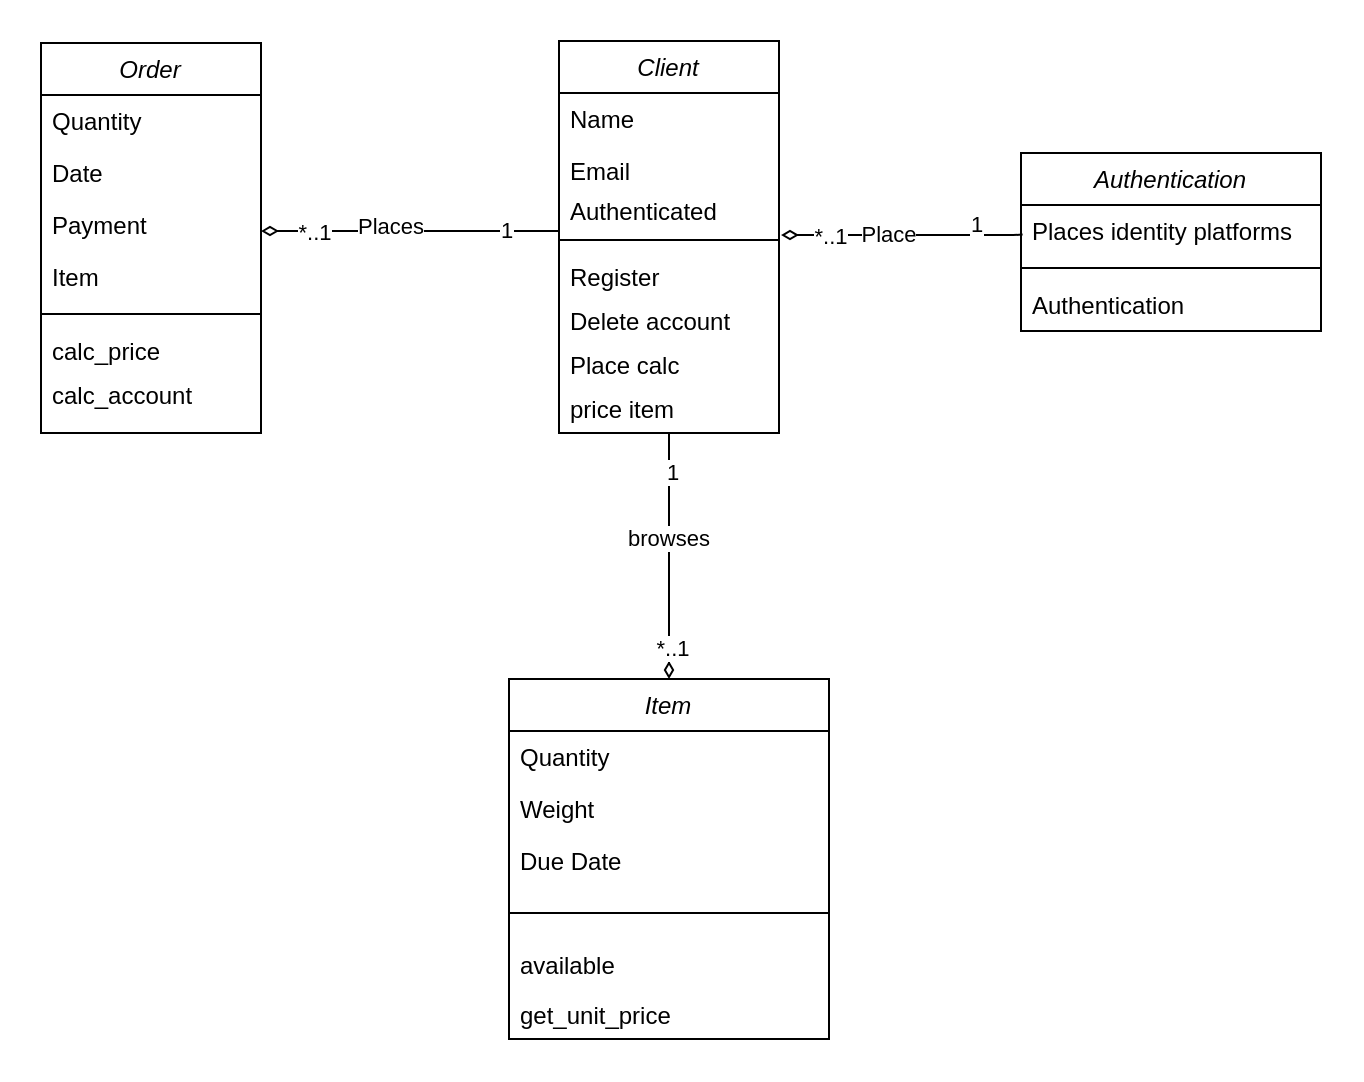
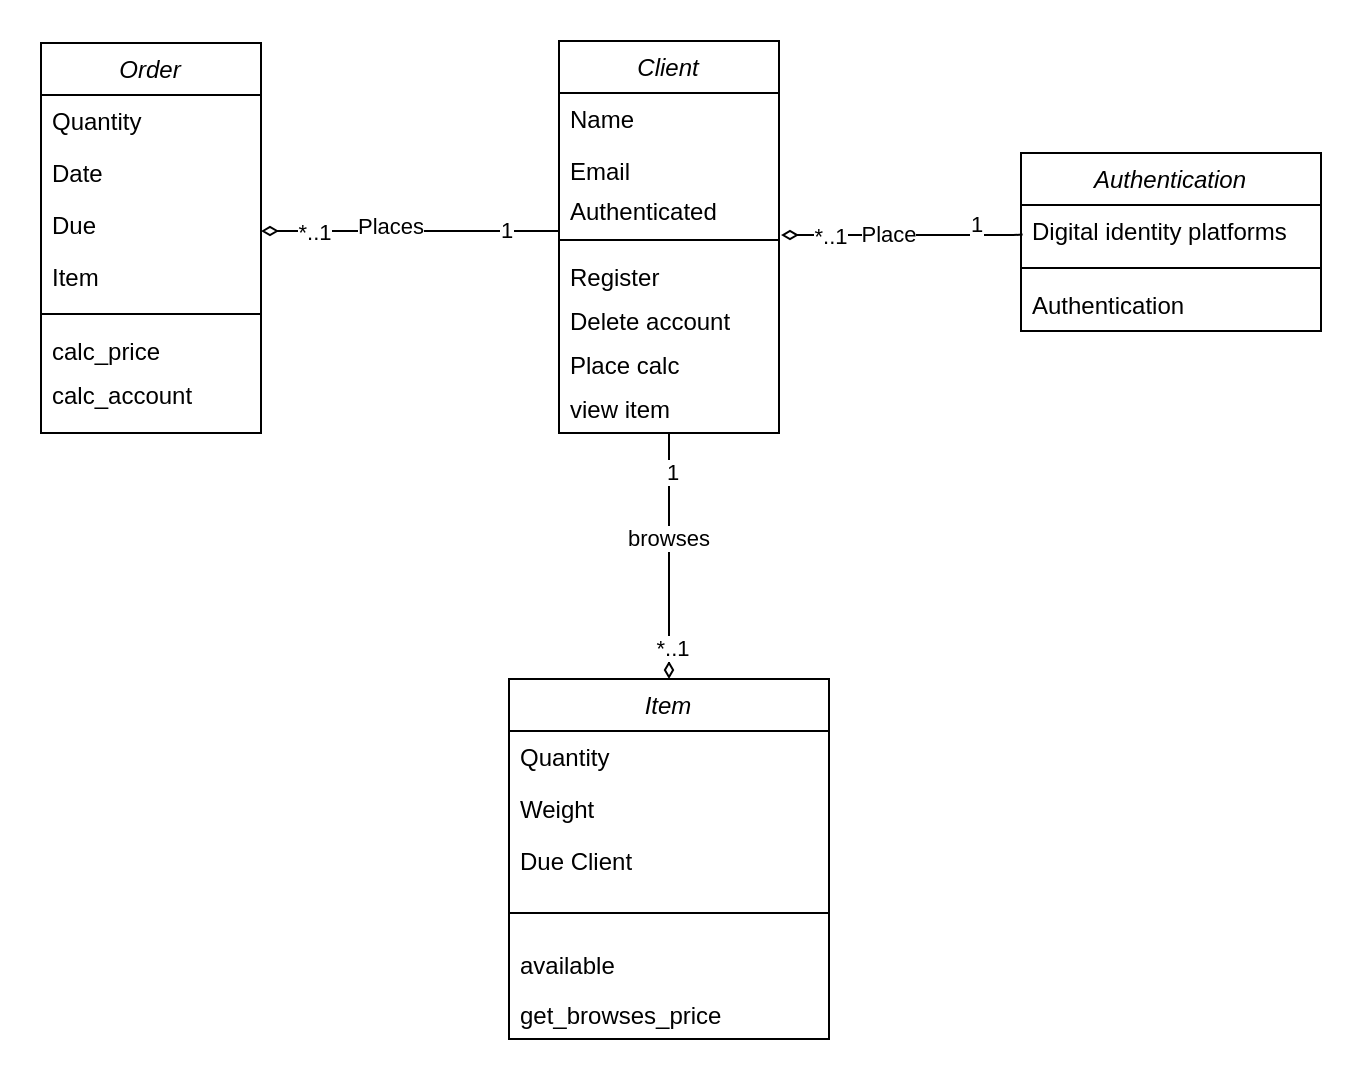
  <mxCell id="0" />
  <mxCell id="1" parent="0" />
  <mxCell id="2" value="Item" style="swimlane;fontStyle=2;align=center;verticalAlign=top;childLayout=stackLayout;horizontal=1;startSize=26;horizontalStack=0;resizeParent=1;resizeLast=0;collapsible=1;marginBottom=0;rounded=0;shadow=0;strokeWidth=1;" parent="1" vertex="1"><mxGeometry x="254" y="339" width="160" height="180" as="geometry"><mxRectangle x="230" y="140" width="160" height="26" as="alternateBounds" /></mxGeometry></mxCell>
  <mxCell id="3" value="Quantity" style="text;align=left;verticalAlign=top;spacingLeft=4;spacingRight=4;overflow=hidden;rotatable=0;points=[[0,0.5],[1,0.5]];portConstraint=eastwest;rounded=0;shadow=0;html=0;" parent="2" vertex="1"><mxGeometry y="26" width="160" height="26" as="geometry" /></mxCell>
  <mxCell id="4" value="Weight" style="text;align=left;verticalAlign=top;spacingLeft=4;spacingRight=4;overflow=hidden;rotatable=0;points=[[0,0.5],[1,0.5]];portConstraint=eastwest;rounded=0;shadow=0;html=0;" parent="2" vertex="1"><mxGeometry y="52" width="160" height="26" as="geometry" /></mxCell>
- <mxCell id="5" value="Due Date" style="text;align=left;verticalAlign=top;spacingLeft=4;spacingRight=4;overflow=hidden;rotatable=0;points=[[0,0.5],[1,0.5]];portConstraint=eastwest;rounded=0;shadow=0;html=0;" parent="2" vertex="1"><mxGeometry y="78" width="160" height="26" as="geometry" /></mxCell>
+ <mxCell id="5" value="Due Client" style="text;align=left;verticalAlign=top;spacingLeft=4;spacingRight=4;overflow=hidden;rotatable=0;points=[[0,0.5],[1,0.5]];portConstraint=eastwest;rounded=0;shadow=0;html=0;" parent="2" vertex="1"><mxGeometry y="78" width="160" height="26" as="geometry" /></mxCell>
  <mxCell id="6" value="" style="line;html=1;strokeWidth=1;align=left;verticalAlign=middle;spacingTop=-1;spacingLeft=3;spacingRight=3;rotatable=0;labelPosition=right;points=[];portConstraint=eastwest;" parent="2" vertex="1"><mxGeometry y="104" width="160" height="26" as="geometry" /></mxCell>
  <mxCell id="7" value="available" style="text;align=left;verticalAlign=top;spacingLeft=4;spacingRight=4;overflow=hidden;rotatable=0;points=[[0,0.5],[1,0.5]];portConstraint=eastwest;" parent="2" vertex="1"><mxGeometry y="130" width="160" height="25" as="geometry" /></mxCell>
- <mxCell id="8" value="get_unit_price" style="text;align=left;verticalAlign=top;spacingLeft=4;spacingRight=4;overflow=hidden;rotatable=0;points=[[0,0.5],[1,0.5]];portConstraint=eastwest;" parent="2" vertex="1"><mxGeometry y="155" width="160" height="25" as="geometry" /></mxCell>
+ <mxCell id="8" value="get_browses_price" style="text;align=left;verticalAlign=top;spacingLeft=4;spacingRight=4;overflow=hidden;rotatable=0;points=[[0,0.5],[1,0.5]];portConstraint=eastwest;" parent="2" vertex="1"><mxGeometry y="155" width="160" height="25" as="geometry" /></mxCell>
  <mxCell id="9" value="Order" style="swimlane;fontStyle=2;align=center;verticalAlign=top;childLayout=stackLayout;horizontal=1;startSize=26;horizontalStack=0;resizeParent=1;resizeLast=0;collapsible=1;marginBottom=0;rounded=0;shadow=0;strokeWidth=1;" parent="1" vertex="1"><mxGeometry x="20" y="21" width="110" height="195" as="geometry"><mxRectangle x="230" y="140" width="160" height="26" as="alternateBounds" /></mxGeometry></mxCell>
  <mxCell id="10" value="Quantity" style="text;align=left;verticalAlign=top;spacingLeft=4;spacingRight=4;overflow=hidden;rotatable=0;points=[[0,0.5],[1,0.5]];portConstraint=eastwest;rounded=0;shadow=0;html=0;" parent="9" vertex="1"><mxGeometry y="26" width="110" height="26" as="geometry" /></mxCell>
  <mxCell id="11" value="Date" style="text;align=left;verticalAlign=top;spacingLeft=4;spacingRight=4;overflow=hidden;rotatable=0;points=[[0,0.5],[1,0.5]];portConstraint=eastwest;" parent="9" vertex="1"><mxGeometry y="52" width="110" height="26" as="geometry" /></mxCell>
- <mxCell id="12" value="Payment" style="text;align=left;verticalAlign=top;spacingLeft=4;spacingRight=4;overflow=hidden;rotatable=0;points=[[0,0.5],[1,0.5]];portConstraint=eastwest;rounded=0;shadow=0;html=0;" parent="9" vertex="1"><mxGeometry y="78" width="110" height="26" as="geometry" /></mxCell>
+ <mxCell id="12" value="Due" style="text;align=left;verticalAlign=top;spacingLeft=4;spacingRight=4;overflow=hidden;rotatable=0;points=[[0,0.5],[1,0.5]];portConstraint=eastwest;rounded=0;shadow=0;html=0;" parent="9" vertex="1"><mxGeometry y="78" width="110" height="26" as="geometry" /></mxCell>
  <mxCell id="13" value="Item" style="text;align=left;verticalAlign=top;spacingLeft=4;spacingRight=4;overflow=hidden;rotatable=0;points=[[0,0.5],[1,0.5]];portConstraint=eastwest;rounded=0;shadow=0;html=0;" parent="9" vertex="1"><mxGeometry y="104" width="110" height="26" as="geometry" /></mxCell>
  <mxCell id="14" value="" style="line;html=1;strokeWidth=1;align=left;verticalAlign=middle;spacingTop=-1;spacingLeft=3;spacingRight=3;rotatable=0;labelPosition=right;points=[];portConstraint=eastwest;" parent="9" vertex="1"><mxGeometry y="130" width="110" height="11" as="geometry" /></mxCell>
  <mxCell id="15" value="calc_price" style="text;align=left;verticalAlign=top;spacingLeft=4;spacingRight=4;overflow=hidden;rotatable=0;points=[[0,0.5],[1,0.5]];portConstraint=eastwest;" parent="9" vertex="1"><mxGeometry y="141" width="110" height="22" as="geometry" /></mxCell>
  <mxCell id="16" value="calc_account" style="text;align=left;verticalAlign=top;spacingLeft=4;spacingRight=4;overflow=hidden;rotatable=0;points=[[0,0.5],[1,0.5]];portConstraint=eastwest;" parent="9" vertex="1"><mxGeometry y="163" width="110" height="25" as="geometry" /></mxCell>
  <mxCell id="17" style="edgeStyle=orthogonalEdgeStyle;rounded=0;orthogonalLoop=1;jettySize=auto;html=1;endArrow=diamondThin;endFill=0;" parent="1" source="21" target="2" edge="1"><mxGeometry relative="1" as="geometry"><mxPoint x="329" y="426" as="targetPoint" /><Array as="points" /></mxGeometry></mxCell>
  <mxCell id="18" value="1" style="edgeLabel;html=1;align=center;verticalAlign=middle;resizable=0;points=[];" parent="17" vertex="1" connectable="0"><mxGeometry x="-0.978" y="1" relative="1" as="geometry"><mxPoint y="18" as="offset" /></mxGeometry></mxCell>
  <mxCell id="19" value="*..1" style="edgeLabel;html=1;align=center;verticalAlign=middle;resizable=0;points=[];" parent="17" vertex="1" connectable="0"><mxGeometry x="0.941" y="1" relative="1" as="geometry"><mxPoint y="-12" as="offset" /></mxGeometry></mxCell>
  <mxCell id="20" value="browses" style="edgeLabel;html=1;align=center;verticalAlign=middle;resizable=0;points=[];" parent="17" vertex="1" connectable="0"><mxGeometry x="0.166" y="-1" relative="1" as="geometry"><mxPoint y="-20" as="offset" /></mxGeometry></mxCell>
  <mxCell id="21" value="Client" style="swimlane;fontStyle=2;align=center;verticalAlign=top;childLayout=stackLayout;horizontal=1;startSize=26;horizontalStack=0;resizeParent=1;resizeLast=0;collapsible=1;marginBottom=0;rounded=0;shadow=0;strokeWidth=1;" parent="1" vertex="1"><mxGeometry x="279" y="20" width="110" height="196" as="geometry"><mxRectangle x="230" y="140" width="160" height="26" as="alternateBounds" /></mxGeometry></mxCell>
  <mxCell id="22" value="Name" style="text;align=left;verticalAlign=top;spacingLeft=4;spacingRight=4;overflow=hidden;rotatable=0;points=[[0,0.5],[1,0.5]];portConstraint=eastwest;rounded=0;shadow=0;html=0;" parent="21" vertex="1"><mxGeometry y="26" width="110" height="26" as="geometry" /></mxCell>
  <mxCell id="23" value="Email" style="text;align=left;verticalAlign=top;spacingLeft=4;spacingRight=4;overflow=hidden;rotatable=0;points=[[0,0.5],[1,0.5]];portConstraint=eastwest;" parent="21" vertex="1"><mxGeometry y="52" width="110" height="20" as="geometry" /></mxCell>
  <mxCell id="24" value="Authenticated" style="text;align=left;verticalAlign=top;spacingLeft=4;spacingRight=4;overflow=hidden;rotatable=0;points=[[0,0.5],[1,0.5]];portConstraint=eastwest;" parent="21" vertex="1"><mxGeometry y="72" width="110" height="22" as="geometry" /></mxCell>
  <mxCell id="25" value="" style="line;html=1;strokeWidth=1;align=left;verticalAlign=middle;spacingTop=-1;spacingLeft=3;spacingRight=3;rotatable=0;labelPosition=right;points=[];portConstraint=eastwest;" parent="21" vertex="1"><mxGeometry y="94" width="110" height="11" as="geometry" /></mxCell>
  <mxCell id="26" value="Register" style="text;align=left;verticalAlign=top;spacingLeft=4;spacingRight=4;overflow=hidden;rotatable=0;points=[[0,0.5],[1,0.5]];portConstraint=eastwest;" parent="21" vertex="1"><mxGeometry y="105" width="110" height="22" as="geometry" /></mxCell>
  <mxCell id="27" value="Delete account" style="text;align=left;verticalAlign=top;spacingLeft=4;spacingRight=4;overflow=hidden;rotatable=0;points=[[0,0.5],[1,0.5]];portConstraint=eastwest;" parent="21" vertex="1"><mxGeometry y="127" width="110" height="22" as="geometry" /></mxCell>
  <mxCell id="28" value="Place calc" style="text;align=left;verticalAlign=top;spacingLeft=4;spacingRight=4;overflow=hidden;rotatable=0;points=[[0,0.5],[1,0.5]];portConstraint=eastwest;" parent="21" vertex="1"><mxGeometry y="149" width="110" height="22" as="geometry" /></mxCell>
- <mxCell id="29" value="price item" style="text;align=left;verticalAlign=top;spacingLeft=4;spacingRight=4;overflow=hidden;rotatable=0;points=[[0,0.5],[1,0.5]];portConstraint=eastwest;" parent="21" vertex="1"><mxGeometry y="171" width="110" height="22" as="geometry" /></mxCell>
+ <mxCell id="29" value="view item" style="text;align=left;verticalAlign=top;spacingLeft=4;spacingRight=4;overflow=hidden;rotatable=0;points=[[0,0.5],[1,0.5]];portConstraint=eastwest;" parent="21" vertex="1"><mxGeometry y="171" width="110" height="22" as="geometry" /></mxCell>
  <mxCell id="30" style="edgeStyle=orthogonalEdgeStyle;rounded=0;orthogonalLoop=1;jettySize=auto;html=1;startArrow=diamondThin;startFill=0;endArrow=none;endFill=0;exitX=1.016;exitY=0.527;exitDx=0;exitDy=0;exitPerimeter=0;" parent="1" edge="1"><mxGeometry relative="1" as="geometry"><Array as="points"><mxPoint x="279" y="115" /></Array><mxPoint x="130" y="114.862" as="sourcePoint" /><mxPoint x="279" y="115" as="targetPoint" /></mxGeometry></mxCell>
  <mxCell id="31" value="1" style="edgeLabel;html=1;align=center;verticalAlign=middle;resizable=0;points=[];" parent="30" vertex="1" connectable="0"><mxGeometry x="0.785" y="-1" relative="1" as="geometry"><mxPoint x="-11" y="-2" as="offset" /></mxGeometry></mxCell>
  <mxCell id="32" value="*..1" style="edgeLabel;html=1;align=center;verticalAlign=middle;resizable=0;points=[];" parent="30" vertex="1" connectable="0"><mxGeometry x="-0.809" y="-3" relative="1" as="geometry"><mxPoint x="12" y="-3" as="offset" /></mxGeometry></mxCell>
  <mxCell id="33" value="Places" style="edgeLabel;html=1;align=center;verticalAlign=middle;resizable=0;points=[];" parent="30" vertex="1" connectable="0"><mxGeometry x="0.2" y="1" relative="1" as="geometry"><mxPoint x="-25" y="-2" as="offset" /></mxGeometry></mxCell>
  <mxCell id="34" value="Authentication" style="swimlane;fontStyle=2;align=center;verticalAlign=top;childLayout=stackLayout;horizontal=1;startSize=26;horizontalStack=0;resizeParent=1;resizeLast=0;collapsible=1;marginBottom=0;rounded=0;shadow=0;strokeWidth=1;" parent="1" vertex="1"><mxGeometry x="510" y="76" width="150" height="89" as="geometry"><mxRectangle x="230" y="140" width="160" height="26" as="alternateBounds" /></mxGeometry></mxCell>
  <mxCell id="35" style="edgeStyle=orthogonalEdgeStyle;rounded=0;orthogonalLoop=1;jettySize=auto;html=1;entryX=-0.008;entryY=0.531;entryDx=0;entryDy=0;entryPerimeter=0;startArrow=diamondThin;startFill=0;endArrow=none;endFill=0;exitX=1.016;exitY=0.527;exitDx=0;exitDy=0;exitPerimeter=0;" parent="34" edge="1"><mxGeometry relative="1" as="geometry"><Array as="points"><mxPoint x="-4" y="41" /></Array><mxPoint x="-120" y="41.012" as="sourcePoint" /><mxPoint x="0.8" y="40.806" as="targetPoint" /></mxGeometry></mxCell>
  <mxCell id="36" value="1" style="edgeLabel;html=1;align=center;verticalAlign=middle;resizable=0;points=[];" parent="35" vertex="1" connectable="0"><mxGeometry x="0.785" y="-1" relative="1" as="geometry"><mxPoint x="-11" y="-7" as="offset" /></mxGeometry></mxCell>
  <mxCell id="37" value="*..1" style="edgeLabel;html=1;align=center;verticalAlign=middle;resizable=0;points=[];" parent="35" vertex="1" connectable="0"><mxGeometry x="-0.809" y="-3" relative="1" as="geometry"><mxPoint x="12" y="-3" as="offset" /></mxGeometry></mxCell>
  <mxCell id="38" value="Place" style="edgeLabel;html=1;align=center;verticalAlign=middle;resizable=0;points=[];" parent="35" vertex="1" connectable="0"><mxGeometry x="0.2" y="1" relative="1" as="geometry"><mxPoint x="-18" as="offset" /></mxGeometry></mxCell>
- <mxCell id="39" value="Places identity platforms" style="text;align=left;verticalAlign=top;spacingLeft=4;spacingRight=4;overflow=hidden;rotatable=0;points=[[0,0.5],[1,0.5]];portConstraint=eastwest;rounded=0;shadow=0;html=0;" parent="34" vertex="1"><mxGeometry y="26" width="150" height="26" as="geometry" /></mxCell>
+ <mxCell id="39" value="Digital identity platforms" style="text;align=left;verticalAlign=top;spacingLeft=4;spacingRight=4;overflow=hidden;rotatable=0;points=[[0,0.5],[1,0.5]];portConstraint=eastwest;rounded=0;shadow=0;html=0;" parent="34" vertex="1"><mxGeometry y="26" width="150" height="26" as="geometry" /></mxCell>
  <mxCell id="40" value="" style="line;html=1;strokeWidth=1;align=left;verticalAlign=middle;spacingTop=-1;spacingLeft=3;spacingRight=3;rotatable=0;labelPosition=right;points=[];portConstraint=eastwest;" parent="34" vertex="1"><mxGeometry y="52" width="150" height="11" as="geometry" /></mxCell>
  <mxCell id="41" value="Authentication" style="text;align=left;verticalAlign=top;spacingLeft=4;spacingRight=4;overflow=hidden;rotatable=0;points=[[0,0.5],[1,0.5]];portConstraint=eastwest;rounded=0;shadow=0;html=0;" parent="34" vertex="1"><mxGeometry y="63" width="150" height="26" as="geometry" /></mxCell>
